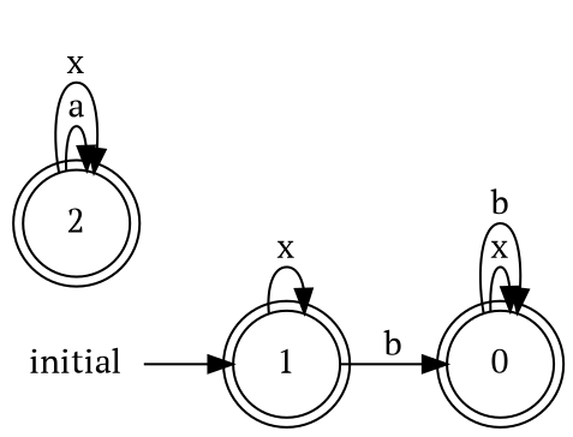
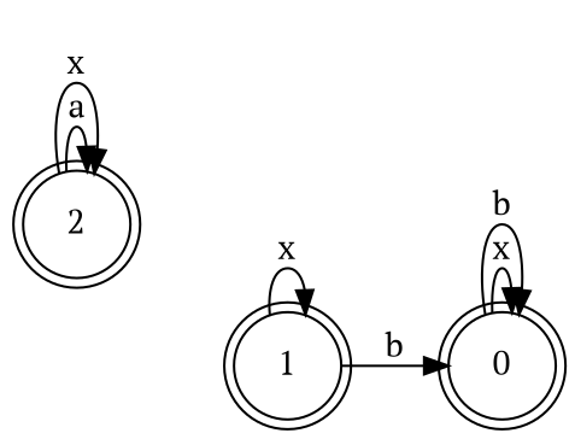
  digraph {
    fontname="PT Serif"
    rankdir=LR
    node [fontname="PT Serif" shape=doublecircle]
    edge [fontname="PT Serif"]
    0
    1
    2
-   initial [shape=plaintext]
    0 -> 0 [label=x]
    0 -> 0 [label=b]
    1 -> 0 [label=b]
    1 -> 1 [label=x]
    2 -> 2 [label=a]
    2 -> 2 [label=x]
-   initial -> 1
  }
